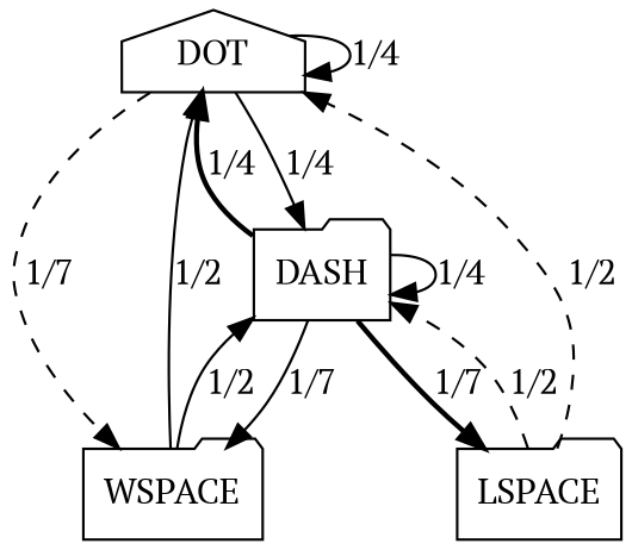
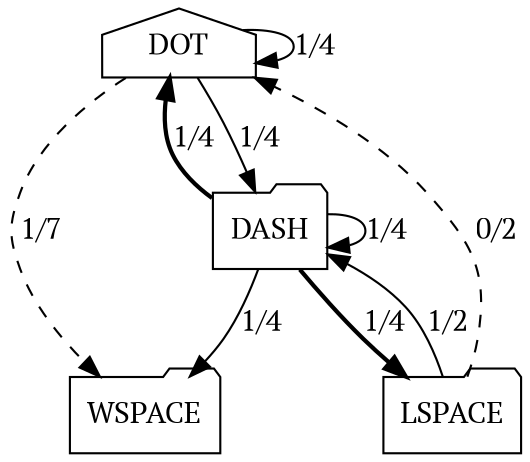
  digraph {
    fontname="PT Serif"
    node [fontname="PT Serif" shape=folder]
    edge [fontname="PT Serif" p=0.25 style=solid]
    DOT [shape=house]
    DASH
    WSPACE
    LSPACE
    DOT -> DOT [label="1/4"]
    DOT -> DASH [label="1/4"]
    DOT -> WSPACE [label="1/7" style=dashed]
    DASH -> DOT [label="1/4" style=bold]
    DASH -> DASH [label="1/4"]
-   DASH -> WSPACE [label="1/7"]
-   DASH -> LSPACE [label="1/7" style=bold]
-   WSPACE -> DOT [label="1/2" p=0.5]
-   WSPACE -> DASH [label="1/2" p=0.5]
-   LSPACE -> DOT [label="1/2" p=0.5 style=dashed]
-   LSPACE -> DASH [label="1/2" p=0.5 style=dashed]
+   DASH -> WSPACE [label="1/4"]
+   DASH -> LSPACE [label="1/4" style=bold]
+   LSPACE -> DOT [label="0/2" p=0.5 style=dashed]
+   LSPACE -> DASH [label="1/2" p=0.5]
  }
